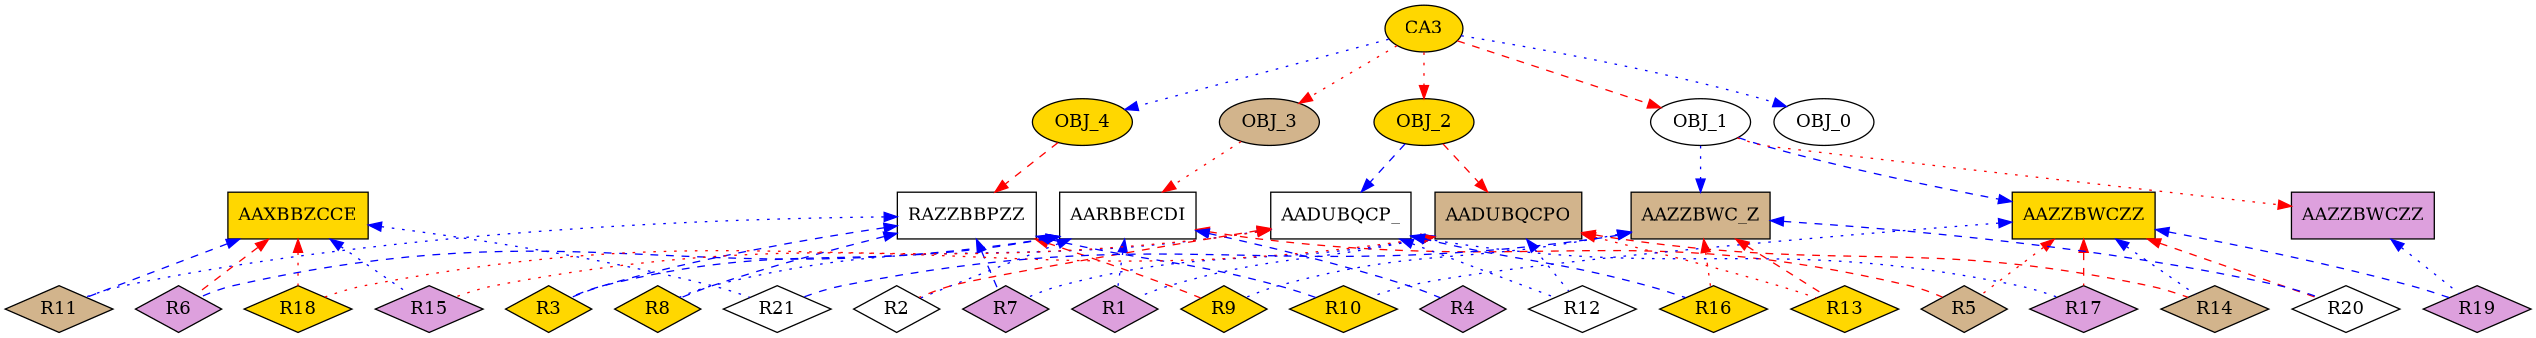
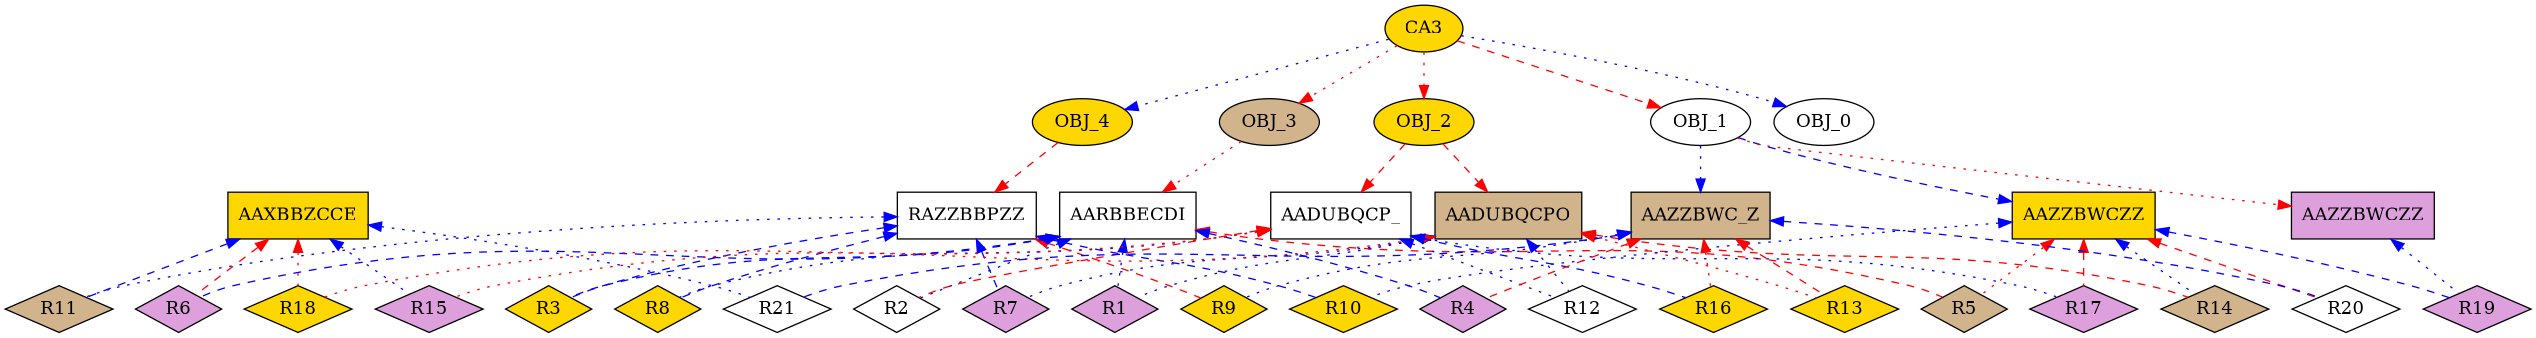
  strict digraph {
    rankdir=TB
    node [fillcolor=gold style=filled shape=diamond]
    edge [color=blue style=dotted dir=back]
    n1 [label=CA3 shape=""]
    n2 [label=OBJ_4 shape=""]
    n3 [fillcolor=tan label=OBJ_3 shape=""]
    n4 [label=OBJ_2 shape=""]
    n5 [fillcolor=white label=OBJ_1 shape=""]
    n6 [fillcolor=white label=OBJ_0 shape=""]
    n7 [fillcolor=white label=RAZZBBPZZ shape=box]
    n8 [fillcolor=white label=AARBBECDI shape=box]
    n9 [fillcolor=tan label=AADUBQCPO shape=box]
    n10 [fillcolor=white label=AADUBQCP_ shape=box]
    n11 [label=AAZZBWCZZ shape=box]
    n12 [fillcolor=plum label=AAZZBWCZZ shape=box]
    n13 [fillcolor=tan label=AAZZBWC_Z shape=box]
    n14 [fillcolor=tan label=R11]
    n15 [label=R3]
    n16 [fillcolor=plum label=R7]
    n17 [label=R8]
    n18 [label=R9]
    n19 [label=R10]
    n20 [fillcolor=plum label=R6]
    n21 [fillcolor=tan label=R5]
    n22 [fillcolor=plum label=R1]
    n23 [fillcolor=white label=R2]
    n24 [fillcolor=plum label=R4]
    n25 [fillcolor=plum label=R15]
    n26 [fillcolor=tan label=R14]
    n27 [fillcolor=white label=R12]
    n28 [label=R13]
    n29 [label=R18]
    n30 [fillcolor=plum label=R17]
    n31 [label=R16]
    n32 [fillcolor=plum label=R19]
    n33 [fillcolor=white label=R20]
    n34 [fillcolor=white label=R21]
    n35 [label=AAXBBZCCE shape=box]
    n1 -> n2 [dir=""]
    n1 -> n3 [color=red dir=""]
    n1 -> n4 [color=red dir=""]
    n1 -> n5 [color=red style=dashed dir=""]
    n1 -> n6 [dir=""]
    n2 -> n7 [color=red style=dashed dir=""]
    n3 -> n8 [color=red dir=""]
    n4 -> n9 [color=red style=dashed dir=""]
-   n4 -> n10 [style=dashed dir=""]
+   n4 -> n10 [color=red style=dashed dir=""]
    n5 -> n11 [style=dashed dir=""]
    n5 -> n12 [color=red dir=""]
    n5 -> n13 [dir=""]
    n7 -> n14
    n7 -> n15 [style=dashed]
    n7 -> n16 [style=dashed]
    n7 -> n17 [style=dashed]
    n7 -> n18 [color=red style=dashed]
    n7 -> n19 [style=dashed]
    n8 -> n15 [style=dashed]
    n8 -> n20 [style=dashed]
    n8 -> n21 [color=red style=dashed]
    n8 -> n22
    n8 -> n23
    n8 -> n24 [style=dashed]
    n9 -> n16
    n9 -> n22
    n9 -> n25 [color=red]
    n9 -> n26 [color=red style=dashed]
    n9 -> n27
    n9 -> n28 [color=red]
    n10 -> n17
    n10 -> n23 [color=red style=dashed]
    n10 -> n27
    n10 -> n29 [color=red]
    n10 -> n30
    n10 -> n31 [style=dashed]
    n11 -> n19
    n11 -> n21 [color=red]
    n11 -> n26
    n11 -> n30 [color=red style=dashed]
    n11 -> n32 [style=dashed]
    n11 -> n33 [color=red style=dashed]
    n12 -> n32
    n13 -> n18
+   n13 -> n24 [color=red style=dashed]
    n13 -> n28 [color=red style=dashed]
    n13 -> n31 [color=red]
    n13 -> n33 [style=dashed]
    n13 -> n34 [style=dashed]
    n35 -> n14 [style=dashed]
    n35 -> n20 [color=red style=dashed]
    n35 -> n25
    n35 -> n29 [color=red]
    n35 -> n34
  }
